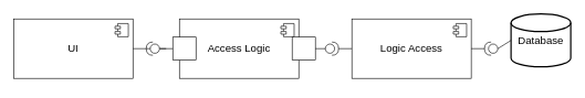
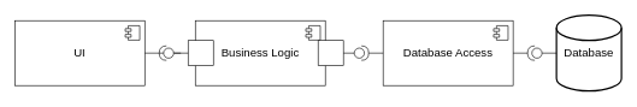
  <mxCell id="0" />
  <mxCell id="1" parent="0" />
- <mxCell id="2" value="&lt;font style=&quot;font-size: 16px;&quot;&gt;Access Logic&lt;/font&gt;" style="html=1;dropTarget=0;whiteSpace=wrap;" vertex="1" parent="1"><mxGeometry x="270" y="28" width="180" height="90" as="geometry" /></mxCell>
+ <mxCell id="2" value="&lt;font style=&quot;font-size: 16px;&quot;&gt;Business Logic&lt;/font&gt;" style="html=1;dropTarget=0;whiteSpace=wrap;" vertex="1" parent="1"><mxGeometry x="270" y="28" width="180" height="90" as="geometry" /></mxCell>
  <mxCell id="3" value="" style="shape=module;jettyWidth=8;jettyHeight=4;" vertex="1" parent="2"><mxGeometry x="1" width="20" height="20" relative="1" as="geometry"><mxPoint x="-27" y="7" as="offset" /></mxGeometry></mxCell>
- <mxCell id="4" value="&lt;font style=&quot;font-size: 16px;&quot;&gt;Logic Access&lt;/font&gt;" style="html=1;dropTarget=0;whiteSpace=wrap;" vertex="1" parent="1"><mxGeometry x="530" y="28" width="180" height="90" as="geometry" /></mxCell>
+ <mxCell id="4" value="&lt;font style=&quot;font-size: 16px;&quot;&gt;Database Access&lt;/font&gt;" style="html=1;dropTarget=0;whiteSpace=wrap;" vertex="1" parent="1"><mxGeometry x="530" y="28" width="180" height="90" as="geometry" /></mxCell>
  <mxCell id="5" value="" style="shape=module;jettyWidth=8;jettyHeight=4;" vertex="1" parent="4"><mxGeometry x="1" width="20" height="20" relative="1" as="geometry"><mxPoint x="-27" y="7" as="offset" /></mxGeometry></mxCell>
  <mxCell id="6" value="&lt;font style=&quot;font-size: 16px;&quot;&gt;UI&lt;/font&gt;" style="html=1;dropTarget=0;whiteSpace=wrap;" vertex="1" parent="1"><mxGeometry x="20" y="28" width="180" height="90" as="geometry" /></mxCell>
  <mxCell id="7" value="" style="shape=module;jettyWidth=8;jettyHeight=4;" vertex="1" parent="6"><mxGeometry x="1" width="20" height="20" relative="1" as="geometry"><mxPoint x="-27" y="7" as="offset" /></mxGeometry></mxCell>
- <mxCell id="8" value="&lt;font style=&quot;font-size: 16px;&quot;&gt;Database&lt;/font&gt;" style="strokeWidth=2;html=1;shape=mxgraph.flowchart.database;whiteSpace=wrap;" vertex="1" parent="1"><mxGeometry x="770" y="20.5" width="90" height="80" as="geometry" /></mxCell>
+ <mxCell id="8" value="&lt;font style=&quot;font-size: 16px;&quot;&gt;Database&lt;/font&gt;" style="strokeWidth=2;html=1;shape=mxgraph.flowchart.database;whiteSpace=wrap;" vertex="1" parent="1"><mxGeometry x="770" y="20.5" width="90" height="105" as="geometry" /></mxCell>
  <mxCell id="9" value="" style="whiteSpace=wrap;html=1;aspect=fixed;" vertex="1" parent="1"><mxGeometry x="260" y="55.5" width="35" height="35" as="geometry" /></mxCell>
  <mxCell id="10" value="" style="endArrow=none;html=1;rounded=0;exitX=1;exitY=0.5;exitDx=0;exitDy=0;" edge="1" parent="1" source="15"><mxGeometry width="50" height="50" relative="1" as="geometry"><mxPoint x="310" y="188" as="sourcePoint" /><mxPoint x="250" y="73" as="targetPoint" /></mxGeometry></mxCell>
  <mxCell id="11" value="" style="endArrow=none;html=1;rounded=0;exitX=0;exitY=0.5;exitDx=0;exitDy=0;exitPerimeter=0;entryX=0;entryY=0.5;entryDx=0;entryDy=0;" edge="1" parent="1" source="15" target="9"><mxGeometry width="50" height="50" relative="1" as="geometry"><mxPoint x="230" y="83" as="sourcePoint" /><mxPoint x="310" y="168" as="targetPoint" /><Array as="points" /></mxGeometry></mxCell>
  <mxCell id="12" value="" style="whiteSpace=wrap;html=1;aspect=fixed;" vertex="1" parent="1"><mxGeometry x="440" y="55.5" width="35" height="35" as="geometry" /></mxCell>
  <mxCell id="13" value="" style="shape=providedRequiredInterface;html=1;verticalLabelPosition=bottom;sketch=0;" vertex="1" parent="1"><mxGeometry x="490" y="63" width="20" height="20" as="geometry" /></mxCell>
  <mxCell id="14" value="" style="endArrow=none;html=1;rounded=0;exitX=1;exitY=0.5;exitDx=0;exitDy=0;" edge="1" parent="1" source="6" target="15"><mxGeometry width="50" height="50" relative="1" as="geometry"><mxPoint x="200" y="73" as="sourcePoint" /><mxPoint x="250" y="73" as="targetPoint" /></mxGeometry></mxCell>
  <mxCell id="15" value="" style="shape=providedRequiredInterface;html=1;verticalLabelPosition=bottom;sketch=0;direction=west;" vertex="1" parent="1"><mxGeometry x="220" y="63" width="20" height="20" as="geometry" /></mxCell>
  <mxCell id="16" value="" style="endArrow=none;html=1;rounded=0;entryX=1;entryY=0.5;entryDx=0;entryDy=0;exitX=0;exitY=0.5;exitDx=0;exitDy=0;exitPerimeter=0;" edge="1" parent="1" source="13" target="12"><mxGeometry width="50" height="50" relative="1" as="geometry"><mxPoint x="360" y="188" as="sourcePoint" /><mxPoint x="410" y="138" as="targetPoint" /></mxGeometry></mxCell>
  <mxCell id="17" value="" style="endArrow=none;html=1;rounded=0;entryX=1;entryY=0.5;entryDx=0;entryDy=0;exitX=0;exitY=0.5;exitDx=0;exitDy=0;entryPerimeter=0;" edge="1" parent="1" source="4" target="13"><mxGeometry width="50" height="50" relative="1" as="geometry"><mxPoint x="514" y="83" as="sourcePoint" /><mxPoint x="485" y="83" as="targetPoint" /></mxGeometry></mxCell>
  <mxCell id="18" value="" style="shape=providedRequiredInterface;html=1;verticalLabelPosition=bottom;sketch=0;direction=west;" vertex="1" parent="1"><mxGeometry x="730" y="63" width="20" height="20" as="geometry" /></mxCell>
  <mxCell id="19" value="" style="endArrow=none;html=1;rounded=0;exitX=1;exitY=0.5;exitDx=0;exitDy=0;entryX=1;entryY=0.5;entryDx=0;entryDy=0;entryPerimeter=0;" edge="1" parent="1" source="4" target="18"><mxGeometry width="50" height="50" relative="1" as="geometry"><mxPoint x="470" y="178" as="sourcePoint" /><mxPoint x="520" y="128" as="targetPoint" /></mxGeometry></mxCell>
  <mxCell id="20" value="" style="endArrow=none;html=1;rounded=0;exitX=0;exitY=0.5;exitDx=0;exitDy=0;entryX=0;entryY=0.5;entryDx=0;entryDy=0;entryPerimeter=0;exitPerimeter=0;" edge="1" parent="1" source="8" target="18"><mxGeometry width="50" height="50" relative="1" as="geometry"><mxPoint x="720" y="83" as="sourcePoint" /><mxPoint x="750" y="83" as="targetPoint" /></mxGeometry></mxCell>
